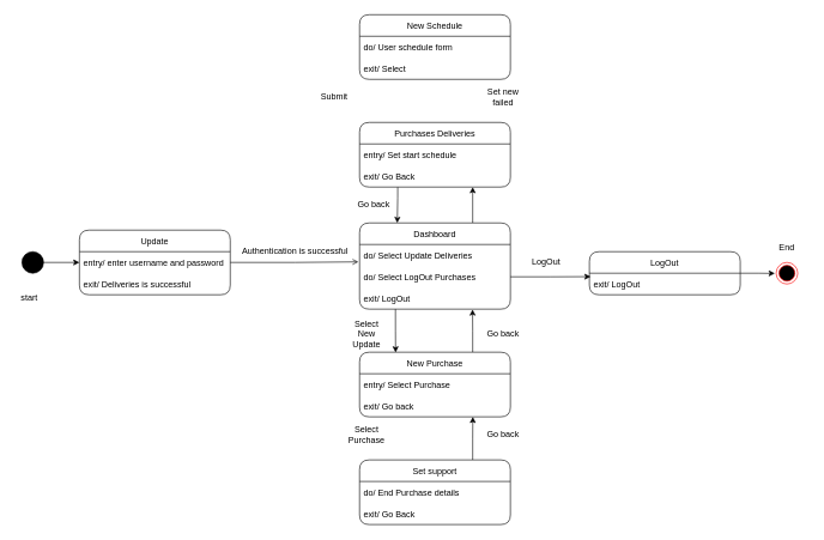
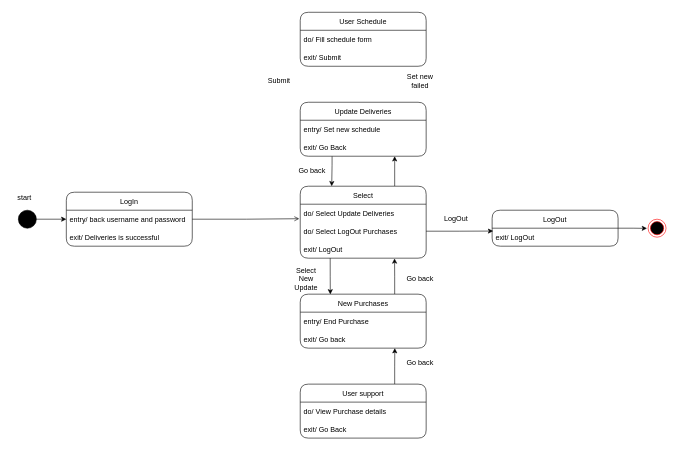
  <mxCell id="0" />
  <mxCell id="1" parent="0" />
  <mxCell id="2" value="" style="ellipse;whiteSpace=wrap;html=1;aspect=fixed;fillColor=#000000;" vertex="1" parent="1"><mxGeometry x="30" y="350" width="30" height="30" as="geometry" /></mxCell>
  <mxCell id="3" value="" style="endArrow=classic;html=1;rounded=0;exitX=1;exitY=0.5;exitDx=0;exitDy=0;entryX=0;entryY=0.5;entryDx=0;entryDy=0;" edge="1" parent="1" source="2" target="5"><mxGeometry width="50" height="50" relative="1" as="geometry"><mxPoint x="300" y="510" as="sourcePoint" /><mxPoint x="40" y="365" as="targetPoint" /></mxGeometry></mxCell>
- <mxCell id="4" value="Update" style="swimlane;fontStyle=0;childLayout=stackLayout;horizontal=1;startSize=30;horizontalStack=0;resizeParent=1;resizeParentMax=0;resizeLast=0;collapsible=1;marginBottom=0;labelBackgroundColor=#FFFFFF;fillColor=#FFFFFF;rounded=1;" vertex="1" parent="1"><mxGeometry x="110" y="320" width="210" height="90" as="geometry" /></mxCell>
- <mxCell id="5" value="entry/ enter username and password" style="text;strokeColor=none;fillColor=none;align=left;verticalAlign=middle;spacingLeft=4;spacingRight=4;overflow=hidden;points=[[0,0.5],[1,0.5]];portConstraint=eastwest;rotatable=0;labelBackgroundColor=#FFFFFF;fontStyle=0" vertex="1" parent="4"><mxGeometry y="30" width="210" height="30" as="geometry" /></mxCell>
+ <mxCell id="4" value="LogIn" style="swimlane;fontStyle=0;childLayout=stackLayout;horizontal=1;startSize=30;horizontalStack=0;resizeParent=1;resizeParentMax=0;resizeLast=0;collapsible=1;marginBottom=0;labelBackgroundColor=#FFFFFF;fillColor=#FFFFFF;rounded=1;" vertex="1" parent="1"><mxGeometry x="110" y="320" width="210" height="90" as="geometry" /></mxCell>
+ <mxCell id="5" value="entry/ back username and password" style="text;strokeColor=none;fillColor=none;align=left;verticalAlign=middle;spacingLeft=4;spacingRight=4;overflow=hidden;points=[[0,0.5],[1,0.5]];portConstraint=eastwest;rotatable=0;labelBackgroundColor=#FFFFFF;fontStyle=0" vertex="1" parent="4"><mxGeometry y="30" width="210" height="30" as="geometry" /></mxCell>
  <mxCell id="6" value="exit/ Deliveries is successful" style="text;strokeColor=none;fillColor=none;align=left;verticalAlign=middle;spacingLeft=4;spacingRight=4;overflow=hidden;points=[[0,0.5],[1,0.5]];portConstraint=eastwest;rotatable=0;labelBackgroundColor=#FFFFFF;" vertex="1" parent="4"><mxGeometry y="60" width="210" height="30" as="geometry" /></mxCell>
  <mxCell id="7" style="edgeStyle=orthogonalEdgeStyle;rounded=0;orthogonalLoop=1;jettySize=auto;html=1;entryX=0.25;entryY=0;entryDx=0;entryDy=0;exitX=0.253;exitY=1.006;exitDx=0;exitDy=0;exitPerimeter=0;" edge="1" parent="1" source="30" target="9"><mxGeometry relative="1" as="geometry"><mxPoint x="550" y="240" as="sourcePoint" /><Array as="points"><mxPoint x="553" y="275" /><mxPoint x="553" y="275" /></Array></mxGeometry></mxCell>
  <mxCell id="8" style="edgeStyle=orthogonalEdgeStyle;rounded=0;orthogonalLoop=1;jettySize=auto;html=1;exitX=0.75;exitY=0;exitDx=0;exitDy=0;entryX=0.75;entryY=1;entryDx=0;entryDy=0;entryPerimeter=0;" edge="1" parent="1" source="9" target="30"><mxGeometry relative="1" as="geometry"><mxPoint x="657.552" y="240" as="targetPoint" /></mxGeometry></mxCell>
- <mxCell id="9" value="Dashboard" style="swimlane;fontStyle=0;childLayout=stackLayout;horizontal=1;startSize=30;horizontalStack=0;resizeParent=1;resizeParentMax=0;resizeLast=0;collapsible=1;marginBottom=0;labelBackgroundColor=#FFFFFF;fillColor=#FFFFFF;rounded=1;" vertex="1" parent="1"><mxGeometry x="500" y="310" width="210" height="120" as="geometry"><mxRectangle x="600" y="80" width="90" height="30" as="alternateBounds" /></mxGeometry></mxCell>
+ <mxCell id="9" value="Select" style="swimlane;fontStyle=0;childLayout=stackLayout;horizontal=1;startSize=30;horizontalStack=0;resizeParent=1;resizeParentMax=0;resizeLast=0;collapsible=1;marginBottom=0;labelBackgroundColor=#FFFFFF;fillColor=#FFFFFF;rounded=1;" vertex="1" parent="1"><mxGeometry x="500" y="310" width="210" height="120" as="geometry"><mxRectangle x="600" y="80" width="90" height="30" as="alternateBounds" /></mxGeometry></mxCell>
  <mxCell id="10" value="do/ Select Update Deliveries" style="text;strokeColor=none;fillColor=none;align=left;verticalAlign=middle;spacingLeft=4;spacingRight=4;overflow=hidden;points=[[0,0.5],[1,0.5]];portConstraint=eastwest;rotatable=0;labelBackgroundColor=#FFFFFF;fontStyle=0" vertex="1" parent="9"><mxGeometry y="30" width="210" height="30" as="geometry" /></mxCell>
  <mxCell id="11" value="do/ Select LogOut Purchases" style="text;strokeColor=none;fillColor=none;align=left;verticalAlign=middle;spacingLeft=4;spacingRight=4;overflow=hidden;points=[[0,0.5],[1,0.5]];portConstraint=eastwest;rotatable=0;labelBackgroundColor=#FFFFFF;" vertex="1" parent="9"><mxGeometry y="60" width="210" height="30" as="geometry" /></mxCell>
  <mxCell id="12" value="exit/ LogOut" style="text;strokeColor=none;fillColor=none;align=left;verticalAlign=middle;spacingLeft=4;spacingRight=4;overflow=hidden;points=[[0,0.5],[1,0.5]];portConstraint=eastwest;rotatable=0;labelBackgroundColor=#FFFFFF;" vertex="1" parent="9"><mxGeometry y="90" width="210" height="30" as="geometry" /></mxCell>
  <mxCell id="13" style="edgeStyle=orthogonalEdgeStyle;rounded=0;orthogonalLoop=1;jettySize=auto;html=1;exitX=1;exitY=0.5;exitDx=0;exitDy=0;entryX=-0.008;entryY=0.806;entryDx=0;entryDy=0;entryPerimeter=0;endArrow=open;" edge="1" parent="1" source="5" target="10"><mxGeometry relative="1" as="geometry" /></mxCell>
- <mxCell id="14" value="Authentication is successful" style="text;html=1;align=center;verticalAlign=middle;resizable=0;points=[];autosize=1;strokeColor=none;fillColor=none;" vertex="1" parent="1"><mxGeometry x="330" y="340" width="160" height="20" as="geometry" /></mxCell>
  <mxCell id="15" style="edgeStyle=orthogonalEdgeStyle;rounded=0;orthogonalLoop=1;jettySize=auto;html=1;exitX=0.75;exitY=0;exitDx=0;exitDy=0;entryX=0.749;entryY=1.015;entryDx=0;entryDy=0;entryPerimeter=0;" edge="1" parent="1" source="17" target="12"><mxGeometry relative="1" as="geometry"><mxPoint x="660" y="430" as="targetPoint" /></mxGeometry></mxCell>
  <mxCell id="16" style="edgeStyle=orthogonalEdgeStyle;rounded=0;orthogonalLoop=1;jettySize=auto;html=1;exitX=0.238;exitY=1;exitDx=0;exitDy=0;entryX=0.239;entryY=0.004;entryDx=0;entryDy=0;entryPerimeter=0;exitPerimeter=0;" edge="1" parent="1" source="12" target="17"><mxGeometry relative="1" as="geometry" /></mxCell>
- <mxCell id="17" value="New Purchase" style="swimlane;fontStyle=0;childLayout=stackLayout;horizontal=1;startSize=30;horizontalStack=0;resizeParent=1;resizeParentMax=0;resizeLast=0;collapsible=1;marginBottom=0;labelBackgroundColor=#FFFFFF;fillColor=#FFFFFF;rounded=1;" vertex="1" parent="1"><mxGeometry x="500" y="490" width="210" height="90" as="geometry" /></mxCell>
- <mxCell id="18" value="entry/ Select Purchase" style="text;strokeColor=none;fillColor=none;align=left;verticalAlign=middle;spacingLeft=4;spacingRight=4;overflow=hidden;points=[[0,0.5],[1,0.5]];portConstraint=eastwest;rotatable=0;labelBackgroundColor=#FFFFFF;fontStyle=0" vertex="1" parent="17"><mxGeometry y="30" width="210" height="30" as="geometry" /></mxCell>
+ <mxCell id="17" value="New Purchases" style="swimlane;fontStyle=0;childLayout=stackLayout;horizontal=1;startSize=30;horizontalStack=0;resizeParent=1;resizeParentMax=0;resizeLast=0;collapsible=1;marginBottom=0;labelBackgroundColor=#FFFFFF;fillColor=#FFFFFF;rounded=1;" vertex="1" parent="1"><mxGeometry x="500" y="490" width="210" height="90" as="geometry" /></mxCell>
+ <mxCell id="18" value="entry/ End Purchase" style="text;strokeColor=none;fillColor=none;align=left;verticalAlign=middle;spacingLeft=4;spacingRight=4;overflow=hidden;points=[[0,0.5],[1,0.5]];portConstraint=eastwest;rotatable=0;labelBackgroundColor=#FFFFFF;fontStyle=0" vertex="1" parent="17"><mxGeometry y="30" width="210" height="30" as="geometry" /></mxCell>
  <mxCell id="19" value="exit/ Go back" style="text;strokeColor=none;fillColor=none;align=left;verticalAlign=middle;spacingLeft=4;spacingRight=4;overflow=hidden;points=[[0,0.5],[1,0.5]];portConstraint=eastwest;rotatable=0;labelBackgroundColor=#FFFFFF;" vertex="1" parent="17"><mxGeometry y="60" width="210" height="30" as="geometry" /></mxCell>
  <mxCell id="20" style="edgeStyle=orthogonalEdgeStyle;rounded=0;orthogonalLoop=1;jettySize=auto;html=1;exitX=0.75;exitY=0;exitDx=0;exitDy=0;entryX=0.751;entryY=1;entryDx=0;entryDy=0;entryPerimeter=0;" edge="1" parent="1" source="21" target="19"><mxGeometry relative="1" as="geometry" /></mxCell>
- <mxCell id="21" value="Set support" style="swimlane;fontStyle=0;childLayout=stackLayout;horizontal=1;startSize=30;horizontalStack=0;resizeParent=1;resizeParentMax=0;resizeLast=0;collapsible=1;marginBottom=0;labelBackgroundColor=#FFFFFF;fillColor=#FFFFFF;rounded=1;" vertex="1" parent="1"><mxGeometry x="500" y="640" width="210" height="90" as="geometry" /></mxCell>
- <mxCell id="22" value="do/ End Purchase details" style="text;strokeColor=none;fillColor=none;align=left;verticalAlign=middle;spacingLeft=4;spacingRight=4;overflow=hidden;points=[[0,0.5],[1,0.5]];portConstraint=eastwest;rotatable=0;labelBackgroundColor=#FFFFFF;" vertex="1" parent="21"><mxGeometry y="30" width="210" height="30" as="geometry" /></mxCell>
+ <mxCell id="21" value="User support" style="swimlane;fontStyle=0;childLayout=stackLayout;horizontal=1;startSize=30;horizontalStack=0;resizeParent=1;resizeParentMax=0;resizeLast=0;collapsible=1;marginBottom=0;labelBackgroundColor=#FFFFFF;fillColor=#FFFFFF;rounded=1;" vertex="1" parent="1"><mxGeometry x="500" y="640" width="210" height="90" as="geometry" /></mxCell>
+ <mxCell id="22" value="do/ View Purchase details" style="text;strokeColor=none;fillColor=none;align=left;verticalAlign=middle;spacingLeft=4;spacingRight=4;overflow=hidden;points=[[0,0.5],[1,0.5]];portConstraint=eastwest;rotatable=0;labelBackgroundColor=#FFFFFF;" vertex="1" parent="21"><mxGeometry y="30" width="210" height="30" as="geometry" /></mxCell>
  <mxCell id="23" value="exit/ Go Back" style="text;strokeColor=none;fillColor=none;align=left;verticalAlign=middle;spacingLeft=4;spacingRight=4;overflow=hidden;points=[[0,0.5],[1,0.5]];portConstraint=eastwest;rotatable=0;labelBackgroundColor=#FFFFFF;" vertex="1" parent="21"><mxGeometry y="60" width="210" height="30" as="geometry" /></mxCell>
- <mxCell id="24" value="Select Purchase" style="text;html=1;strokeColor=none;fillColor=none;align=center;verticalAlign=middle;whiteSpace=wrap;rounded=0;labelBackgroundColor=#FFFFFF;" vertex="1" parent="1"><mxGeometry x="480" y="590" width="60" height="30" as="geometry" /></mxCell>
  <mxCell id="25" value="Go back" style="text;html=1;strokeColor=none;fillColor=none;align=center;verticalAlign=middle;whiteSpace=wrap;rounded=0;labelBackgroundColor=#FFFFFF;" vertex="1" parent="1"><mxGeometry x="670" y="590" width="60" height="30" as="geometry" /></mxCell>
  <mxCell id="26" value="Select New Update" style="text;html=1;strokeColor=none;fillColor=none;align=center;verticalAlign=middle;whiteSpace=wrap;rounded=0;labelBackgroundColor=#FFFFFF;" vertex="1" parent="1"><mxGeometry x="480" y="450" width="60" height="30" as="geometry" /></mxCell>
  <mxCell id="27" value="Go back" style="text;html=1;strokeColor=none;fillColor=none;align=center;verticalAlign=middle;whiteSpace=wrap;rounded=0;labelBackgroundColor=#FFFFFF;" vertex="1" parent="1"><mxGeometry x="670" y="450" width="60" height="30" as="geometry" /></mxCell>
- <mxCell id="28" value="Purchases Deliveries" style="swimlane;fontStyle=0;childLayout=stackLayout;horizontal=1;startSize=30;horizontalStack=0;resizeParent=1;resizeParentMax=0;resizeLast=0;collapsible=1;marginBottom=0;labelBackgroundColor=#FFFFFF;fillColor=#FFFFFF;rounded=1;" vertex="1" parent="1"><mxGeometry x="500" y="170" width="210" height="90" as="geometry"><mxRectangle x="600" y="80" width="90" height="30" as="alternateBounds" /></mxGeometry></mxCell>
- <mxCell id="29" value="entry/ Set start schedule" style="text;strokeColor=none;fillColor=none;align=left;verticalAlign=middle;spacingLeft=4;spacingRight=4;overflow=hidden;points=[[0,0.5],[1,0.5]];portConstraint=eastwest;rotatable=0;labelBackgroundColor=#FFFFFF;fontStyle=0" vertex="1" parent="28"><mxGeometry y="30" width="210" height="30" as="geometry" /></mxCell>
+ <mxCell id="28" value="Update Deliveries" style="swimlane;fontStyle=0;childLayout=stackLayout;horizontal=1;startSize=30;horizontalStack=0;resizeParent=1;resizeParentMax=0;resizeLast=0;collapsible=1;marginBottom=0;labelBackgroundColor=#FFFFFF;fillColor=#FFFFFF;rounded=1;" vertex="1" parent="1"><mxGeometry x="500" y="170" width="210" height="90" as="geometry"><mxRectangle x="600" y="80" width="90" height="30" as="alternateBounds" /></mxGeometry></mxCell>
+ <mxCell id="29" value="entry/ Set new schedule" style="text;strokeColor=none;fillColor=none;align=left;verticalAlign=middle;spacingLeft=4;spacingRight=4;overflow=hidden;points=[[0,0.5],[1,0.5]];portConstraint=eastwest;rotatable=0;labelBackgroundColor=#FFFFFF;fontStyle=0" vertex="1" parent="28"><mxGeometry y="30" width="210" height="30" as="geometry" /></mxCell>
  <mxCell id="30" value="exit/ Go Back" style="text;strokeColor=none;fillColor=none;align=left;verticalAlign=middle;spacingLeft=4;spacingRight=4;overflow=hidden;points=[[0,0.5],[1,0.5]];portConstraint=eastwest;rotatable=0;labelBackgroundColor=#FFFFFF;" vertex="1" parent="28"><mxGeometry y="60" width="210" height="30" as="geometry" /></mxCell>
  <mxCell id="31" value="Go back" style="text;html=1;strokeColor=none;fillColor=none;align=center;verticalAlign=middle;whiteSpace=wrap;rounded=0;labelBackgroundColor=#FFFFFF;" vertex="1" parent="1"><mxGeometry x="490" y="270" width="60" height="30" as="geometry" /></mxCell>
- <mxCell id="32" value="New Schedule" style="swimlane;fontStyle=0;childLayout=stackLayout;horizontal=1;startSize=30;horizontalStack=0;resizeParent=1;resizeParentMax=0;resizeLast=0;collapsible=1;marginBottom=0;labelBackgroundColor=#FFFFFF;fillColor=#FFFFFF;rounded=1;" vertex="1" parent="1"><mxGeometry x="500" y="20" width="210" height="90" as="geometry"><mxRectangle x="600" y="80" width="90" height="30" as="alternateBounds" /></mxGeometry></mxCell>
- <mxCell id="33" value="do/ User schedule form" style="text;strokeColor=none;fillColor=none;align=left;verticalAlign=middle;spacingLeft=4;spacingRight=4;overflow=hidden;points=[[0,0.5],[1,0.5]];portConstraint=eastwest;rotatable=0;labelBackgroundColor=#FFFFFF;fontStyle=0" vertex="1" parent="32"><mxGeometry y="30" width="210" height="30" as="geometry" /></mxCell>
- <mxCell id="34" value="exit/ Select" style="text;strokeColor=none;fillColor=none;align=left;verticalAlign=middle;spacingLeft=4;spacingRight=4;overflow=hidden;points=[[0,0.5],[1,0.5]];portConstraint=eastwest;rotatable=0;labelBackgroundColor=#FFFFFF;" vertex="1" parent="32"><mxGeometry y="60" width="210" height="30" as="geometry" /></mxCell>
+ <mxCell id="32" value="User Schedule" style="swimlane;fontStyle=0;childLayout=stackLayout;horizontal=1;startSize=30;horizontalStack=0;resizeParent=1;resizeParentMax=0;resizeLast=0;collapsible=1;marginBottom=0;labelBackgroundColor=#FFFFFF;fillColor=#FFFFFF;rounded=1;" vertex="1" parent="1"><mxGeometry x="500" y="20" width="210" height="90" as="geometry"><mxRectangle x="600" y="80" width="90" height="30" as="alternateBounds" /></mxGeometry></mxCell>
+ <mxCell id="33" value="do/ Fill schedule form" style="text;strokeColor=none;fillColor=none;align=left;verticalAlign=middle;spacingLeft=4;spacingRight=4;overflow=hidden;points=[[0,0.5],[1,0.5]];portConstraint=eastwest;rotatable=0;labelBackgroundColor=#FFFFFF;fontStyle=0" vertex="1" parent="32"><mxGeometry y="30" width="210" height="30" as="geometry" /></mxCell>
+ <mxCell id="34" value="exit/ Submit" style="text;strokeColor=none;fillColor=none;align=left;verticalAlign=middle;spacingLeft=4;spacingRight=4;overflow=hidden;points=[[0,0.5],[1,0.5]];portConstraint=eastwest;rotatable=0;labelBackgroundColor=#FFFFFF;" vertex="1" parent="32"><mxGeometry y="60" width="210" height="30" as="geometry" /></mxCell>
  <mxCell id="35" value="Submit" style="text;html=1;strokeColor=none;fillColor=none;align=center;verticalAlign=middle;whiteSpace=wrap;rounded=0;labelBackgroundColor=#FFFFFF;" vertex="1" parent="1"><mxGeometry x="435" y="120" width="60" height="30" as="geometry" /></mxCell>
  <mxCell id="36" value="Set new failed" style="text;html=1;strokeColor=none;fillColor=none;align=center;verticalAlign=middle;whiteSpace=wrap;rounded=0;labelBackgroundColor=#FFFFFF;" vertex="1" parent="1"><mxGeometry x="670" y="120" width="60" height="30" as="geometry" /></mxCell>
  <mxCell id="37" style="edgeStyle=orthogonalEdgeStyle;rounded=0;orthogonalLoop=1;jettySize=auto;html=1;exitX=1;exitY=0.5;exitDx=0;exitDy=0;entryX=-0.06;entryY=0.509;entryDx=0;entryDy=0;entryPerimeter=0;" edge="1" parent="1" source="38" target="43"><mxGeometry relative="1" as="geometry" /></mxCell>
  <mxCell id="38" value="LogOut" style="swimlane;fontStyle=0;childLayout=stackLayout;horizontal=1;startSize=30;horizontalStack=0;resizeParent=1;resizeParentMax=0;resizeLast=0;collapsible=1;marginBottom=0;labelBackgroundColor=#FFFFFF;fillColor=#FFFFFF;rounded=1;" vertex="1" parent="1"><mxGeometry x="820" y="350" width="210" height="60" as="geometry" /></mxCell>
  <mxCell id="39" value="exit/ LogOut" style="text;strokeColor=none;fillColor=none;align=left;verticalAlign=middle;spacingLeft=4;spacingRight=4;overflow=hidden;points=[[0,0.5],[1,0.5]];portConstraint=eastwest;rotatable=0;labelBackgroundColor=#FFFFFF;" vertex="1" parent="38"><mxGeometry y="30" width="210" height="30" as="geometry" /></mxCell>
  <mxCell id="40" style="edgeStyle=orthogonalEdgeStyle;rounded=0;orthogonalLoop=1;jettySize=auto;html=1;exitX=1;exitY=0.5;exitDx=0;exitDy=0;entryX=0.008;entryY=0.16;entryDx=0;entryDy=0;entryPerimeter=0;" edge="1" parent="1" source="11" target="39"><mxGeometry relative="1" as="geometry" /></mxCell>
  <mxCell id="41" value="LogOut" style="text;html=1;strokeColor=none;fillColor=none;align=center;verticalAlign=middle;whiteSpace=wrap;rounded=0;labelBackgroundColor=#FFFFFF;" vertex="1" parent="1"><mxGeometry x="730" y="350" width="60" height="30" as="geometry" /></mxCell>
- <mxCell id="42" value="start" style="text;html=1;align=center;verticalAlign=middle;resizable=0;points=[];autosize=1;strokeColor=none;fillColor=none;" vertex="1" parent="1"><mxGeometry x="20" y="405" width="40" height="20" as="geometry" /></mxCell>
+ <mxCell id="42" value="start" style="text;html=1;align=center;verticalAlign=middle;resizable=0;points=[];autosize=1;strokeColor=none;fillColor=none;" vertex="1" parent="1"><mxGeometry x="20" y="320" width="40" height="20" as="geometry" /></mxCell>
  <mxCell id="43" value="" style="ellipse;html=1;shape=endState;fillColor=#000000;strokeColor=#ff0000;rounded=1;labelBackgroundColor=#FFFFFF;" vertex="1" parent="1"><mxGeometry x="1080" y="365" width="30" height="30" as="geometry" /></mxCell>
- <mxCell id="44" value="End" style="text;html=1;strokeColor=none;fillColor=none;align=center;verticalAlign=middle;whiteSpace=wrap;rounded=0;labelBackgroundColor=#FFFFFF;" vertex="1" parent="1"><mxGeometry x="1065" y="330" width="60" height="30" as="geometry" /></mxCell>
